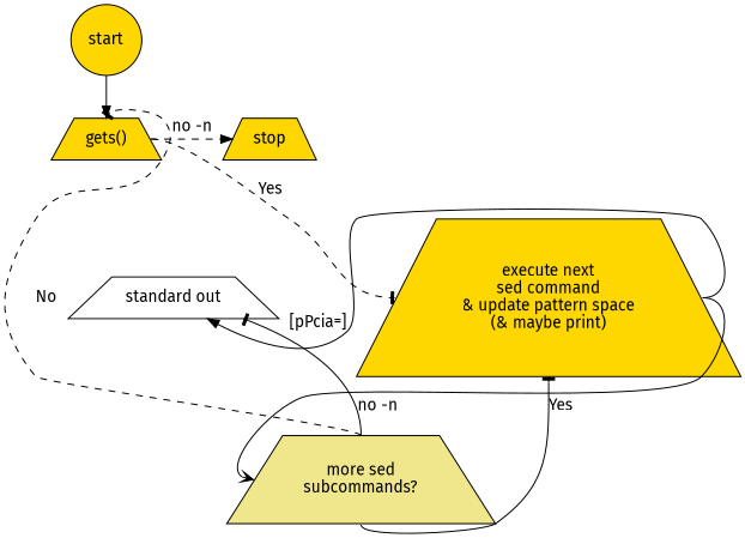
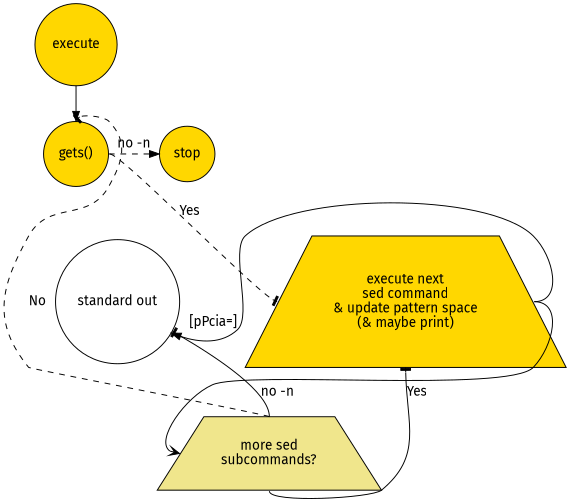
  digraph {
    fontname="Fira Sans"
    rankdir=TB
    node [fillcolor=gold fontname="Fira Sans" shape=trapezium style=filled]
    edge [arrowhead=tee fontname="Fira Sans" style=solid]
-   n1 [label=stop]
-   n2 [label="gets()"]
+   n1 [label=stop shape=circle]
+   n2 [label="gets()" shape=circle]
    n3 [label="execute next\nsed command\n& update pattern space\n(& maybe print)"]
-   n4 [fillcolor=white label="standard out"]
+   n4 [fillcolor=white label="standard out" shape=circle]
    n5 [fillcolor=khaki label="more sed\nsubcommands?"]
-   n6 [label=start shape=circle]
+   n6 [label=execute shape=circle]
    subgraph sub_1 {
      rank=same
      n1
      n2
    }
    subgraph sub_2 {
      rank=same
      n3
      n4
    }
    n2 -> n1 [arrowhead=normal label="no -n" style=dashed]
    n2 -> n3 [headport=w label=Yes style=dashed tailport=e]
    n3 -> n4 [arrowhead=normal label="[pPcia=]" tailport=e]
    n3 -> n5 [arrowhead=vee headport=w tailport=e]
    n4 -> n3 [headport=e style=invis arrowhead=""]
    n5 -> n2 [headport=n label=No style=dashed tailport=n]
    n5 -> n3 [headport=s label=Yes tailport=s]
    n5 -> n4 [label="no -n" tailport=n]
    n6 -> n2 [arrowhead=normal]
  }
